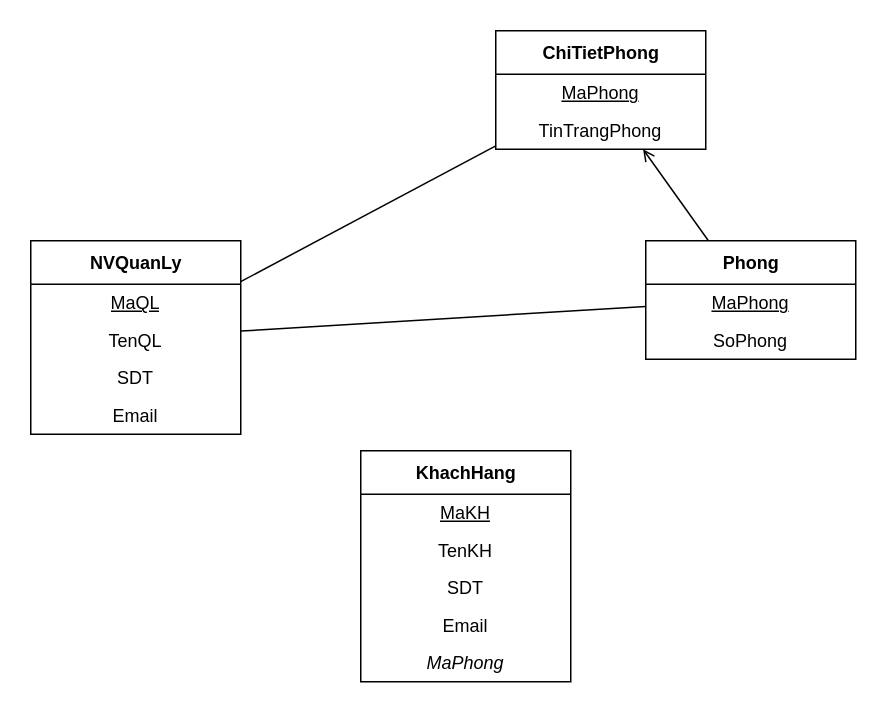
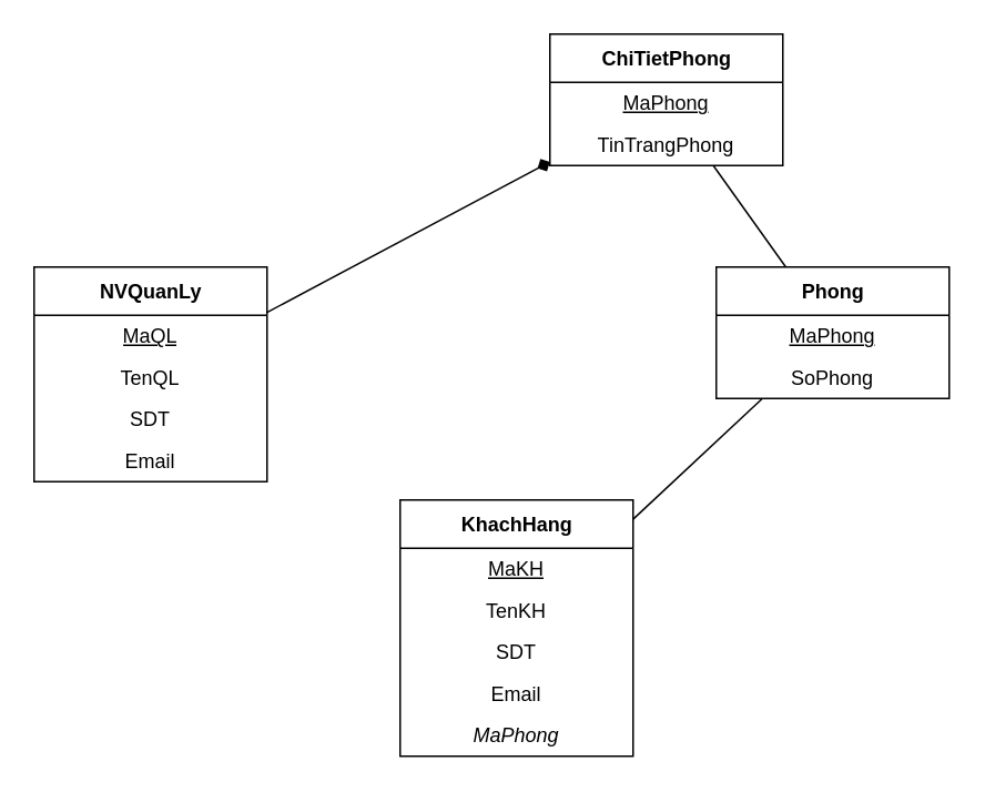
  <mxCell id="0" />
  <mxCell id="1" parent="0" />
  <mxCell id="2" value="NVQuanLy" style="swimlane;fontStyle=1;align=center;verticalAlign=middle;childLayout=stackLayout;horizontal=1;startSize=29;horizontalStack=0;resizeParent=1;resizeParentMax=0;resizeLast=0;collapsible=0;marginBottom=0;html=1;" vertex="1" parent="1"><mxGeometry x="20" y="160" width="140" height="129" as="geometry" /></mxCell>
  <mxCell id="3" value="&lt;u&gt;MaQL&lt;/u&gt;" style="text;html=1;strokeColor=none;fillColor=none;align=center;verticalAlign=middle;spacingLeft=4;spacingRight=4;overflow=hidden;rotatable=0;points=[[0,0.5],[1,0.5]];portConstraint=eastwest;" vertex="1" parent="2"><mxGeometry y="29" width="140" height="25" as="geometry" /></mxCell>
  <mxCell id="4" value="TenQL" style="text;html=1;strokeColor=none;fillColor=none;align=center;verticalAlign=middle;spacingLeft=4;spacingRight=4;overflow=hidden;rotatable=0;points=[[0,0.5],[1,0.5]];portConstraint=eastwest;" vertex="1" parent="2"><mxGeometry y="54" width="140" height="25" as="geometry" /></mxCell>
  <mxCell id="5" value="SDT" style="text;html=1;strokeColor=none;fillColor=none;align=center;verticalAlign=middle;spacingLeft=4;spacingRight=4;overflow=hidden;rotatable=0;points=[[0,0.5],[1,0.5]];portConstraint=eastwest;" vertex="1" parent="2"><mxGeometry y="79" width="140" height="25" as="geometry" /></mxCell>
  <mxCell id="6" value="Email" style="text;html=1;strokeColor=none;fillColor=none;align=center;verticalAlign=middle;spacingLeft=4;spacingRight=4;overflow=hidden;rotatable=0;points=[[0,0.5],[1,0.5]];portConstraint=eastwest;" vertex="1" parent="2"><mxGeometry y="104" width="140" height="25" as="geometry" /></mxCell>
  <mxCell id="7" value="Phong" style="swimlane;fontStyle=1;align=center;verticalAlign=middle;childLayout=stackLayout;horizontal=1;startSize=29;horizontalStack=0;resizeParent=1;resizeParentMax=0;resizeLast=0;collapsible=0;marginBottom=0;html=1;" vertex="1" parent="1"><mxGeometry x="430" y="160" width="140" height="79" as="geometry" /></mxCell>
  <mxCell id="8" value="&lt;u&gt;MaPhong&lt;/u&gt;" style="text;html=1;strokeColor=none;fillColor=none;align=center;verticalAlign=middle;spacingLeft=4;spacingRight=4;overflow=hidden;rotatable=0;points=[[0,0.5],[1,0.5]];portConstraint=eastwest;" vertex="1" parent="7"><mxGeometry y="29" width="140" height="25" as="geometry" /></mxCell>
  <mxCell id="9" value="SoPhong" style="text;html=1;strokeColor=none;fillColor=none;align=center;verticalAlign=middle;spacingLeft=4;spacingRight=4;overflow=hidden;rotatable=0;points=[[0,0.5],[1,0.5]];portConstraint=eastwest;" vertex="1" parent="7"><mxGeometry y="54" width="140" height="25" as="geometry" /></mxCell>
  <mxCell id="10" value="ChiTietPhong" style="swimlane;fontStyle=1;align=center;verticalAlign=middle;childLayout=stackLayout;horizontal=1;startSize=29;horizontalStack=0;resizeParent=1;resizeParentMax=0;resizeLast=0;collapsible=0;marginBottom=0;html=1;" vertex="1" parent="1"><mxGeometry x="330" y="20" width="140" height="79" as="geometry" /></mxCell>
  <mxCell id="11" value="&lt;u&gt;MaPhong&lt;/u&gt;" style="text;html=1;strokeColor=none;fillColor=none;align=center;verticalAlign=middle;spacingLeft=4;spacingRight=4;overflow=hidden;rotatable=0;points=[[0,0.5],[1,0.5]];portConstraint=eastwest;" vertex="1" parent="10"><mxGeometry y="29" width="140" height="25" as="geometry" /></mxCell>
  <mxCell id="12" value="TinTrangPhong" style="text;html=1;strokeColor=none;fillColor=none;align=center;verticalAlign=middle;spacingLeft=4;spacingRight=4;overflow=hidden;rotatable=0;points=[[0,0.5],[1,0.5]];portConstraint=eastwest;" vertex="1" parent="10"><mxGeometry y="54" width="140" height="25" as="geometry" /></mxCell>
  <mxCell id="13" value="KhachHang" style="swimlane;fontStyle=1;align=center;verticalAlign=middle;childLayout=stackLayout;horizontal=1;startSize=29;horizontalStack=0;resizeParent=1;resizeParentMax=0;resizeLast=0;collapsible=0;marginBottom=0;html=1;" vertex="1" parent="1"><mxGeometry x="240" y="300" width="140" height="154" as="geometry" /></mxCell>
  <mxCell id="14" value="&lt;u&gt;MaKH&lt;/u&gt;" style="text;html=1;strokeColor=none;fillColor=none;align=center;verticalAlign=middle;spacingLeft=4;spacingRight=4;overflow=hidden;rotatable=0;points=[[0,0.5],[1,0.5]];portConstraint=eastwest;" vertex="1" parent="13"><mxGeometry y="29" width="140" height="25" as="geometry" /></mxCell>
  <mxCell id="15" value="TenKH" style="text;html=1;strokeColor=none;fillColor=none;align=center;verticalAlign=middle;spacingLeft=4;spacingRight=4;overflow=hidden;rotatable=0;points=[[0,0.5],[1,0.5]];portConstraint=eastwest;" vertex="1" parent="13"><mxGeometry y="54" width="140" height="25" as="geometry" /></mxCell>
  <mxCell id="16" value="SDT" style="text;html=1;strokeColor=none;fillColor=none;align=center;verticalAlign=middle;spacingLeft=4;spacingRight=4;overflow=hidden;rotatable=0;points=[[0,0.5],[1,0.5]];portConstraint=eastwest;" vertex="1" parent="13"><mxGeometry y="79" width="140" height="25" as="geometry" /></mxCell>
  <mxCell id="17" value="Email" style="text;html=1;strokeColor=none;fillColor=none;align=center;verticalAlign=middle;spacingLeft=4;spacingRight=4;overflow=hidden;rotatable=0;points=[[0,0.5],[1,0.5]];portConstraint=eastwest;" vertex="1" parent="13"><mxGeometry y="104" width="140" height="25" as="geometry" /></mxCell>
  <mxCell id="18" value="&lt;i&gt;MaPhong&lt;/i&gt;" style="text;html=1;strokeColor=none;fillColor=none;align=center;verticalAlign=middle;spacingLeft=4;spacingRight=4;overflow=hidden;rotatable=0;points=[[0,0.5],[1,0.5]];portConstraint=eastwest;" vertex="1" parent="13"><mxGeometry y="129" width="140" height="25" as="geometry" /></mxCell>
- <mxCell id="19" value="" style="endArrow=open;html=1;rounded=0;" edge="1" parent="1" source="7" target="10"><mxGeometry width="50" height="50" relative="1" as="geometry"><mxPoint x="280" y="210" as="sourcePoint" /><mxPoint x="330" y="160" as="targetPoint" /></mxGeometry></mxCell>
- <mxCell id="20" value="" style="endArrow=none;html=1;rounded=0;" edge="1" parent="1" source="2" target="10"><mxGeometry width="50" height="50" relative="1" as="geometry"><mxPoint x="320" y="290" as="sourcePoint" /><mxPoint x="370" y="240" as="targetPoint" /></mxGeometry></mxCell>
- <mxCell id="22" value="" style="endArrow=none;html=1;rounded=0;" edge="1" parent="1" source="2" target="7"><mxGeometry width="50" height="50" relative="1" as="geometry"><mxPoint x="320" y="290" as="sourcePoint" /><mxPoint x="370" y="240" as="targetPoint" /></mxGeometry></mxCell>
+ <mxCell id="19" value="" style="endArrow=none;html=1;rounded=0;" edge="1" parent="1" source="7" target="10"><mxGeometry width="50" height="50" relative="1" as="geometry"><mxPoint x="280" y="210" as="sourcePoint" /><mxPoint x="330" y="160" as="targetPoint" /></mxGeometry></mxCell>
+ <mxCell id="20" value="" style="endArrow=diamond;html=1;rounded=0;" edge="1" parent="1" source="2" target="10"><mxGeometry width="50" height="50" relative="1" as="geometry"><mxPoint x="320" y="290" as="sourcePoint" /><mxPoint x="370" y="240" as="targetPoint" /></mxGeometry></mxCell>
+ <mxCell id="21" value="" style="endArrow=none;html=1;rounded=0;" edge="1" parent="1" source="13" target="7"><mxGeometry width="50" height="50" relative="1" as="geometry"><mxPoint x="290" y="260" as="sourcePoint" /><mxPoint x="340" y="210" as="targetPoint" /></mxGeometry></mxCell>
